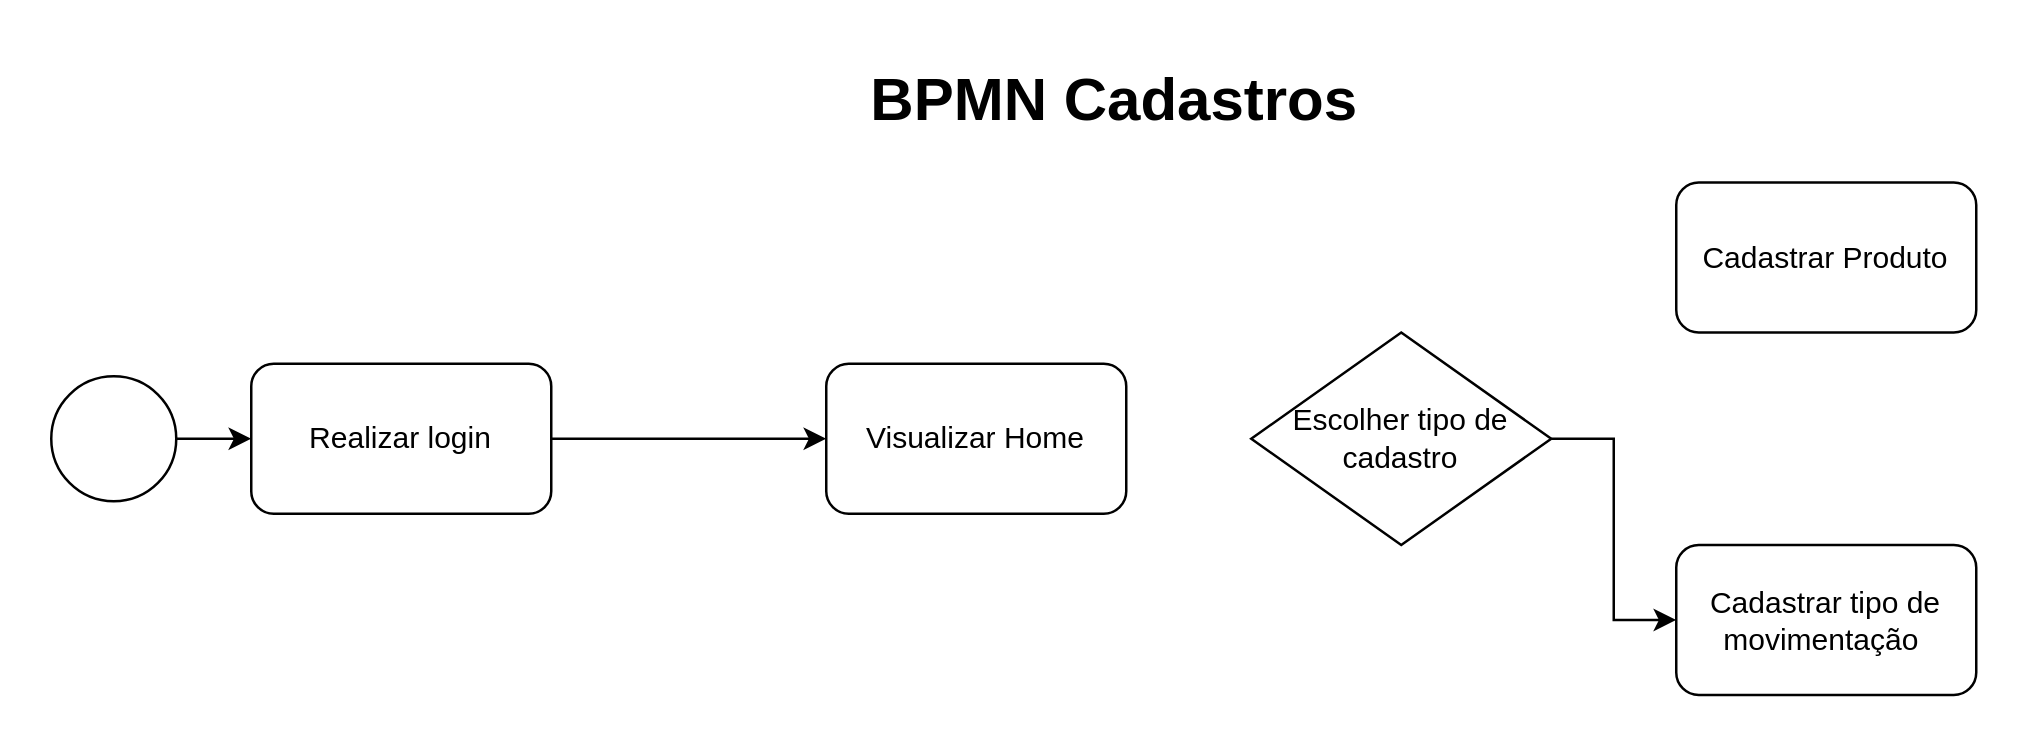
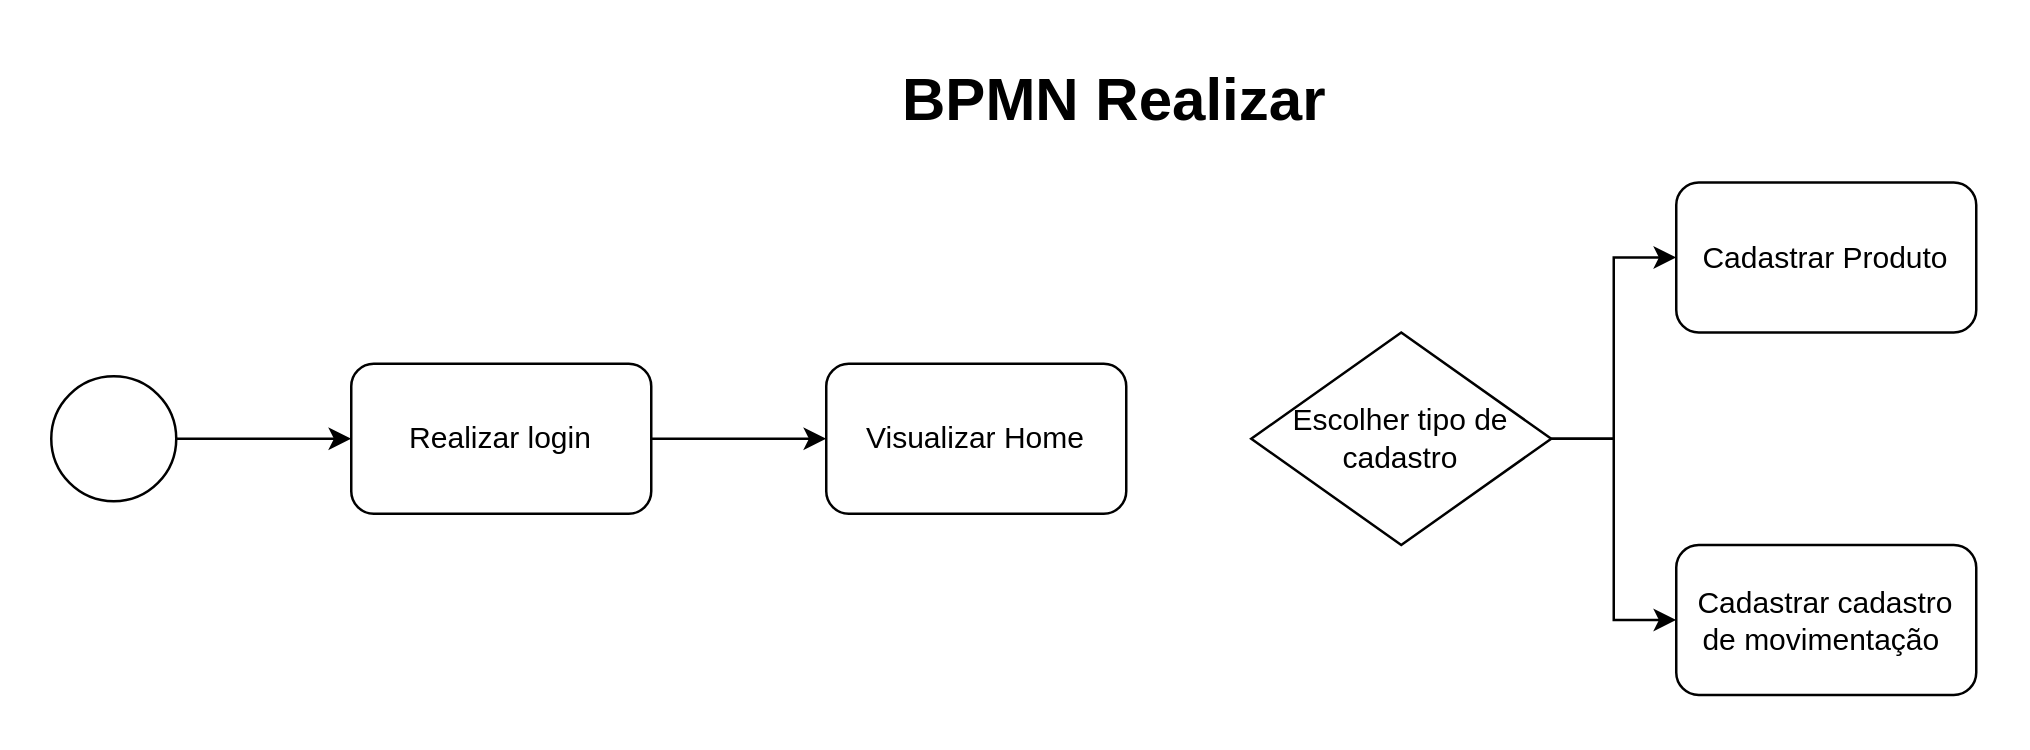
  <mxCell id="0" />
  <mxCell id="1" parent="0" />
  <mxCell id="2" value="" style="edgeStyle=orthogonalEdgeStyle;rounded=0;orthogonalLoop=1;jettySize=auto;html=1;" edge="1" parent="1" source="3" target="6"><mxGeometry relative="1" as="geometry" /></mxCell>
  <mxCell id="3" value="" style="shape=mxgraph.bpmn.shape;html=1;verticalLabelPosition=bottom;labelBackgroundColor=#ffffff;verticalAlign=top;perimeter=ellipsePerimeter;outline=standard;symbol=general;" parent="1" vertex="1"><mxGeometry x="20" y="150" width="50" height="50" as="geometry" /></mxCell>
- <mxCell id="4" value="BPMN Cadastros" style="text;strokeColor=none;fillColor=none;html=1;fontSize=24;fontStyle=1;verticalAlign=middle;align=center;" vertex="1" parent="1"><mxGeometry x="340" y="20" width="210" height="40" as="geometry" /></mxCell>
+ <mxCell id="4" value="BPMN Realizar" style="text;strokeColor=none;fillColor=none;html=1;fontSize=24;fontStyle=1;verticalAlign=middle;align=center;" vertex="1" parent="1"><mxGeometry x="340" y="20" width="210" height="40" as="geometry" /></mxCell>
  <mxCell id="5" style="edgeStyle=orthogonalEdgeStyle;rounded=0;orthogonalLoop=1;jettySize=auto;html=1;" edge="1" parent="1" source="6" target="7"><mxGeometry relative="1" as="geometry" /></mxCell>
- <mxCell id="6" value="Realizar login" style="rounded=1;whiteSpace=wrap;html=1;" vertex="1" parent="1"><mxGeometry x="100" y="145" width="120" height="60" as="geometry" /></mxCell>
+ <mxCell id="6" value="Realizar login" style="rounded=1;whiteSpace=wrap;html=1;" vertex="1" parent="1"><mxGeometry x="140" y="145" width="120" height="60" as="geometry" /></mxCell>
  <mxCell id="7" value="Visualizar Home" style="rounded=1;whiteSpace=wrap;html=1;" vertex="1" parent="1"><mxGeometry x="330" y="145" width="120" height="60" as="geometry" /></mxCell>
  <mxCell id="8" style="edgeStyle=orthogonalEdgeStyle;rounded=0;orthogonalLoop=1;jettySize=auto;html=1;" edge="1" parent="1" source="10" target="11"><mxGeometry relative="1" as="geometry" /></mxCell>
+ <mxCell id="9" style="edgeStyle=orthogonalEdgeStyle;rounded=0;orthogonalLoop=1;jettySize=auto;html=1;" edge="1" parent="1" source="10" target="12"><mxGeometry relative="1" as="geometry" /></mxCell>
  <mxCell id="10" value="Escolher tipo de cadastro" style="rhombus;whiteSpace=wrap;html=1;" vertex="1" parent="1"><mxGeometry x="500" y="132.5" width="120" height="85" as="geometry" /></mxCell>
- <mxCell id="11" value="Cadastrar tipo de movimentação&amp;nbsp;" style="rounded=1;whiteSpace=wrap;html=1;" vertex="1" parent="1"><mxGeometry x="670" y="217.5" width="120" height="60" as="geometry" /></mxCell>
+ <mxCell id="11" value="Cadastrar cadastro de movimentação&amp;nbsp;" style="rounded=1;whiteSpace=wrap;html=1;" vertex="1" parent="1"><mxGeometry x="670" y="217.5" width="120" height="60" as="geometry" /></mxCell>
  <mxCell id="12" value="Cadastrar Produto" style="rounded=1;whiteSpace=wrap;html=1;" vertex="1" parent="1"><mxGeometry x="670" y="72.5" width="120" height="60" as="geometry" /></mxCell>
